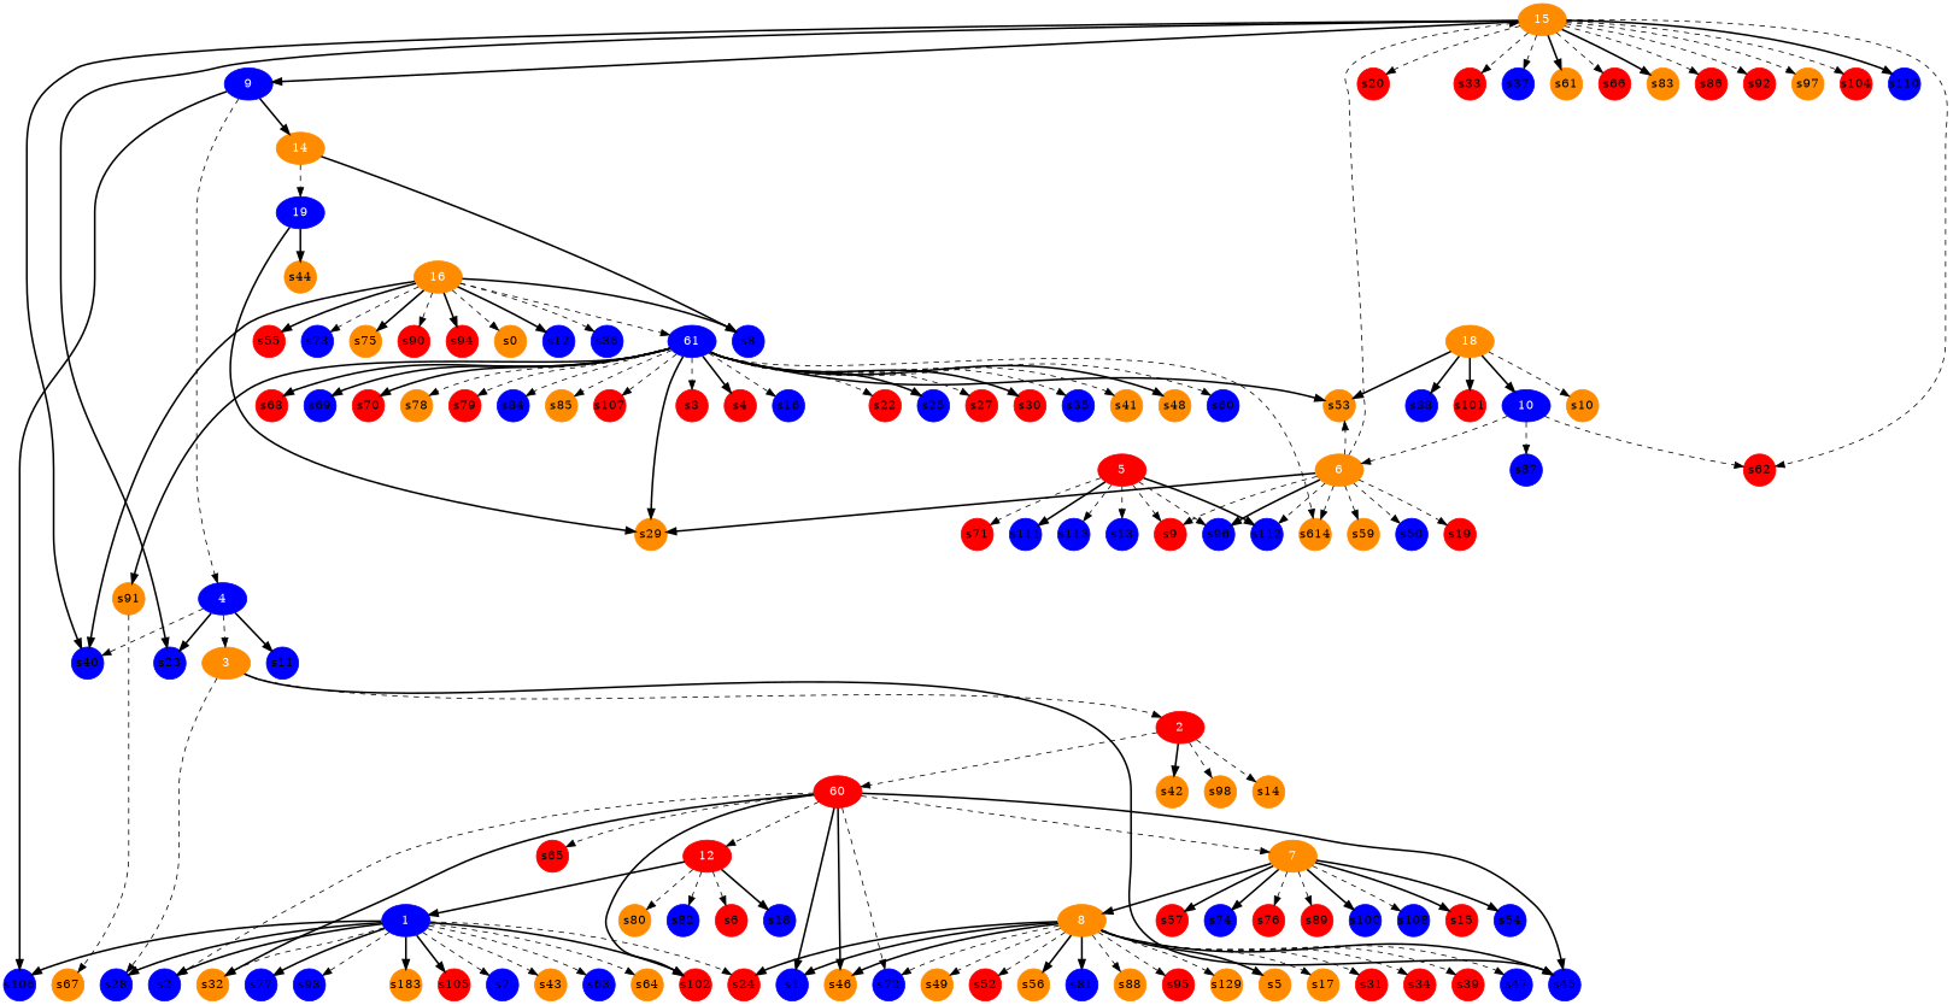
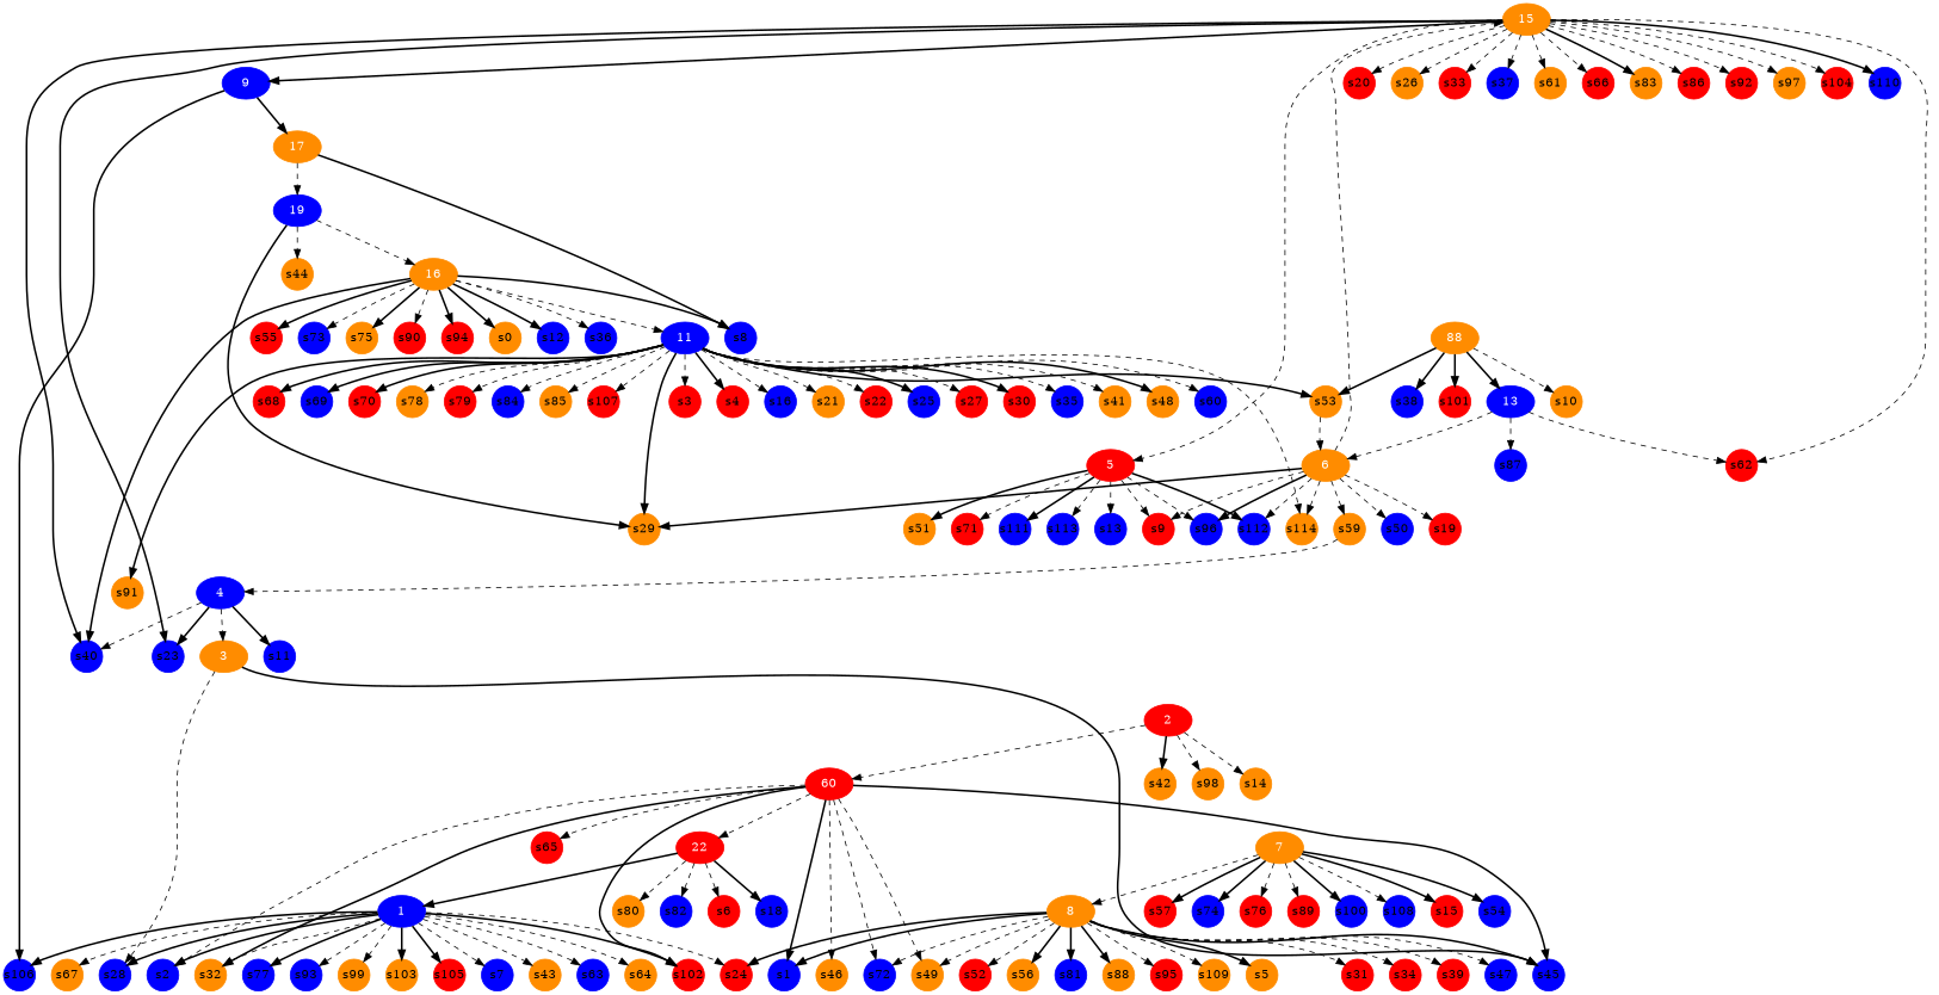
  digraph {
    node [color=blue fontcolor=black style=filled fixedsize=true shape=circle]
    edge [style=dashed]
-   12 [color=red fontcolor=white fixedsize="" shape=""]
+   12 [color=red fontcolor=white label=22 fixedsize="" shape=""]
    1 [fontcolor=white fixedsize="" shape=""]
    s6 [color=red]
    s18
    s80 [color=darkorange]
    s82
    s2
    s7
    s24 [color=red]
    s28
    s32 [color=darkorange]
    s43 [color=darkorange]
    s63
    s64 [color=darkorange]
    s67 [color=darkorange]
    s77
    s93
+   s99 [color=darkorange]
    s102 [color=red]
-   s103 [color=darkorange label=s183]
+   s103 [color=darkorange]
    s105 [color=red]
    s106
    3 [color=darkorange fontcolor=white fixedsize="" shape=""]
    2 [color=red fontcolor=white fixedsize="" shape=""]
    s45
    n26 [color=red fontcolor=white label=60 fixedsize="" shape=""]
    s14 [color=darkorange]
    s42 [color=darkorange]
    s98 [color=darkorange]
    7 [color=darkorange fontcolor=white fixedsize="" shape=""]
    s1
    s46 [color=darkorange]
    s72
    s65 [color=red]
    4 [fontcolor=white fixedsize="" shape=""]
    s11
    s23
    s40
    9 [fontcolor=white fixedsize="" shape=""]
-   14 [color=darkorange fontcolor=white fixedsize="" shape=""]
+   14 [color=darkorange fontcolor=white label=17 fixedsize="" shape=""]
    s8
    n42 [fontcolor=white label=19 fixedsize="" shape=""]
    15 [color=darkorange fontcolor=white fixedsize="" shape=""]
    5 [color=red fontcolor=white fixedsize="" shape=""]
    s62 [color=red]
    s20 [color=red]
+   s26 [color=darkorange]
    s33 [color=red]
    s37
    s61 [color=darkorange]
    s66 [color=red]
    s83 [color=darkorange]
    s86 [color=red]
    s92 [color=red]
    s97 [color=darkorange]
    s104 [color=red]
    s110
    s9 [color=red]
    s13
+   s51 [color=darkorange]
    s71 [color=red]
    s96
    s111
    s112
    s113
-   13 [fontcolor=white label=10 fixedsize="" shape=""]
+   13 [fontcolor=white fixedsize="" shape=""]
    6 [color=darkorange fontcolor=white fixedsize="" shape=""]
    s87
    s19 [color=red]
    s29 [color=darkorange]
    s50
    s53 [color=darkorange]
    s59 [color=darkorange]
-   s114 [color=darkorange label=s614]
+   s114 [color=darkorange]
    8 [color=darkorange fontcolor=white fixedsize="" shape=""]
    s15 [color=red]
    s54
    s57 [color=red]
    s74
    s76 [color=red]
    s89 [color=red]
    s100
    s108
    s5 [color=darkorange]
-   s17 [color=darkorange]
    s31 [color=red]
    s34 [color=red]
    s39 [color=red]
    s47
    s49 [color=darkorange]
    s52 [color=red]
    s56 [color=darkorange]
    s81
    s88 [color=darkorange]
    s95 [color=red]
-   s109 [color=darkorange label=s129]
+   s109 [color=darkorange]
    16 [color=darkorange fontcolor=white fixedsize="" shape=""]
-   11 [fontcolor=white label=61 fixedsize="" shape=""]
+   11 [fontcolor=white fixedsize="" shape=""]
    s0 [color=darkorange]
    s12
    s36
    s55 [color=red]
    s73
    s75 [color=darkorange]
    s90 [color=red]
    s94 [color=red]
    s3 [color=red]
    s4 [color=red]
    s16
+   s21 [color=darkorange]
    s22 [color=red]
    s25
    s27 [color=red]
    s30 [color=red]
    s35
    s41 [color=darkorange]
    s48 [color=darkorange]
    s60
    s68 [color=red]
    s69
    s70 [color=red]
    s78 [color=darkorange]
    s79 [color=red]
    s84
    s85 [color=darkorange]
    s91 [color=darkorange]
    s107 [color=red]
-   18 [color=darkorange fontcolor=white fixedsize="" shape=""]
+   18 [color=darkorange fontcolor=white label=88 fixedsize="" shape=""]
    s10 [color=darkorange]
    s38
    s101 [color=red]
    s44 [color=darkorange]
    12 -> 1 [style=bold]
    12 -> s6
    12 -> s18 [style=bold]
    12 -> s80
    12 -> s82
    1 -> s2 [style=bold]
    1 -> s7
    1 -> s24
    1 -> s28 [style=bold]
    1 -> s32
    1 -> s43
    1 -> s63
    1 -> s64
-   s91 -> s67
+   1 -> s67
    1 -> s77 [style=bold]
    1 -> s93
+   1 -> s99
    1 -> s102 [style=bold]
    1 -> s103 [style=bold]
    1 -> s105 [style=bold]
    1 -> s106 [style=bold]
    3 -> s28
-   3 -> 2
    3 -> s45 [style=bold]
    2 -> n26
    2 -> s14
    2 -> s42 [style=bold]
    2 -> s98
    n26 -> 12
    n26 -> s2
    n26 -> s32 [style=bold]
    n26 -> s102 [style=bold]
    n26 -> s45 [style=bold]
-   n26 -> 7
+   n26 -> s49
    n26 -> s1 [style=bold]
-   n26 -> s46 [style=bold]
+   n26 -> s46
    n26 -> s72
    n26 -> s65
-   7 -> 8 [style=bold]
+   7 -> 8
    7 -> s15 [style=bold]
    7 -> s54 [style=bold]
    7 -> s57 [style=bold]
    7 -> s74 [style=bold]
    7 -> s76
    7 -> s89
    7 -> s100 [style=bold]
    7 -> s108
    4 -> 3
    4 -> s11 [style=bold]
    4 -> s23 [style=bold]
    4 -> s40
    9 -> s106 [style=bold]
-   9 -> 4
+   s59 -> 4
    9 -> 14 [style=bold]
    14 -> s8 [style=bold]
    14 -> n42
    n42 -> s29 [style=bold]
-   n42 -> s44 [style=bold]
+   n42 -> 16
+   n42 -> s44
    15 -> s23 [style=bold]
    15 -> s40 [style=bold]
    15 -> 9 [style=bold]
+   15 -> 5
    15 -> s62
    15 -> s20
+   15 -> s26
    15 -> s33
    15 -> s37
-   15 -> s61 [style=bold]
+   15 -> s61
    15 -> s66
    15 -> s83 [style=bold]
    15 -> s86
    15 -> s92
    15 -> s97
    15 -> s104
    15 -> s110 [style=bold]
    5 -> s9
    5 -> s13
+   5 -> s51 [style=bold]
    5 -> s71
    5 -> s96
    5 -> s111 [style=bold]
    5 -> s112 [style=bold]
    5 -> s113
    13 -> s62
    13 -> 6
    13 -> s87
    6 -> 15
    6 -> s9
    6 -> s96 [style=bold]
    6 -> s112
    6 -> s19
    6 -> s29 [style=bold]
    6 -> s50
-   6 -> s53
+   s53 -> 6
    6 -> s59
    6 -> s114
    8 -> s24 [style=bold]
    8 -> s45 [style=bold]
    8 -> s1 [style=bold]
-   8 -> s46 [style=bold]
    8 -> s72
    8 -> s5 [style=bold]
-   8 -> s17
    8 -> s31
    8 -> s34
    8 -> s39
    8 -> s47
    8 -> s49
    8 -> s52
    8 -> s56 [style=bold]
    8 -> s81 [style=bold]
-   8 -> s88
+   8 -> s88 [style=bold]
    8 -> s95
    8 -> s109
    16 -> s40 [style=bold]
    16 -> s8 [style=bold]
    16 -> 11
-   16 -> s0
+   16 -> s0 [style=bold]
    16 -> s12 [style=bold]
    16 -> s36
    16 -> s55 [style=bold]
    16 -> s73
    16 -> s75 [style=bold]
    16 -> s90
    16 -> s94 [style=bold]
    11 -> s29 [style=bold]
    11 -> s53 [style=bold]
    11 -> s114
    11 -> s3
    11 -> s4 [style=bold]
    11 -> s16
+   11 -> s21
    11 -> s22
    11 -> s25 [style=bold]
    11 -> s27
    11 -> s30 [style=bold]
    11 -> s35
    11 -> s41
    11 -> s48 [style=bold]
    11 -> s60
    11 -> s68 [style=bold]
    11 -> s69 [style=bold]
    11 -> s70 [style=bold]
    11 -> s78
    11 -> s79
    11 -> s84
    11 -> s85
    11 -> s91 [style=bold]
    11 -> s107
    18 -> 13 [style=bold]
    18 -> s53 [style=bold]
    18 -> s10
    18 -> s38 [style=bold]
    18 -> s101 [style=bold]
  }
